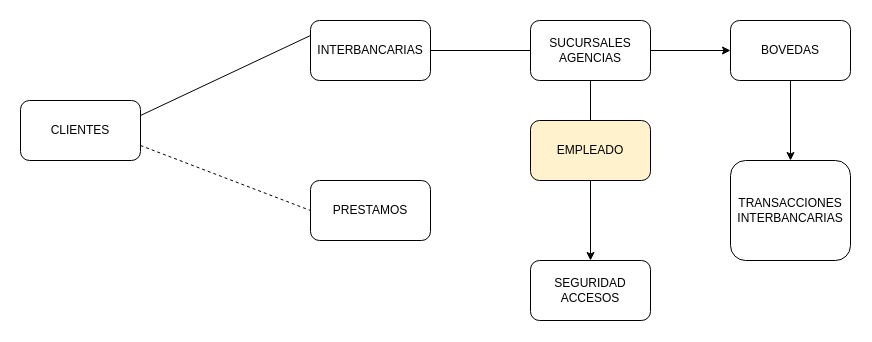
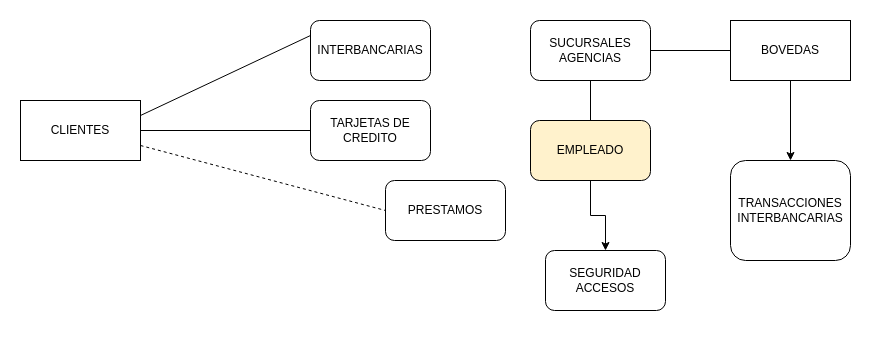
  <mxCell id="0" />
  <mxCell id="1" parent="0" />
  <mxCell id="2" style="rounded=0;orthogonalLoop=1;jettySize=auto;html=1;exitX=1;exitY=0.25;exitDx=0;exitDy=0;entryX=0;entryY=0.25;entryDx=0;entryDy=0;endArrow=none;endFill=0;" parent="1" source="5" target="7" edge="1"><mxGeometry relative="1" as="geometry" /></mxCell>
+ <mxCell id="3" style="edgeStyle=orthogonalEdgeStyle;rounded=0;orthogonalLoop=1;jettySize=auto;html=1;exitX=1;exitY=0.5;exitDx=0;exitDy=0;entryX=0;entryY=0.5;entryDx=0;entryDy=0;endArrow=none;endFill=0;" parent="1" source="5" target="8" edge="1"><mxGeometry relative="1" as="geometry" /></mxCell>
  <mxCell id="4" style="rounded=0;orthogonalLoop=1;jettySize=auto;html=1;exitX=1;exitY=0.75;exitDx=0;exitDy=0;entryX=0;entryY=0.5;entryDx=0;entryDy=0;endArrow=none;endFill=0;dashed=1;" parent="1" source="5" target="9" edge="1"><mxGeometry relative="1" as="geometry" /></mxCell>
- <mxCell id="5" value="CLIENTES" style="rounded=1;whiteSpace=wrap;html=1;" parent="1" vertex="1"><mxGeometry x="20" y="100" width="120" height="60" as="geometry" /></mxCell>
- <mxCell id="6" value="" style="edgeStyle=orthogonalEdgeStyle;rounded=0;orthogonalLoop=1;jettySize=auto;html=1;endArrow=none;endFill=0;" parent="1" source="7" target="12" edge="1"><mxGeometry relative="1" as="geometry" /></mxCell>
+ <mxCell id="5" value="CLIENTES" style="whiteSpace=wrap;html=1;rounded=0;" parent="1" vertex="1"><mxGeometry x="20" y="100" width="120" height="60" as="geometry" /></mxCell>
  <mxCell id="7" value="INTERBANCARIAS" style="rounded=1;whiteSpace=wrap;html=1;" parent="1" vertex="1"><mxGeometry x="310" y="20" width="120" height="60" as="geometry" /></mxCell>
- <mxCell id="9" value="PRESTAMOS" style="rounded=1;whiteSpace=wrap;html=1;" parent="1" vertex="1"><mxGeometry x="310" y="180" width="120" height="60" as="geometry" /></mxCell>
+ <mxCell id="8" value="TARJETAS DE CREDITO" style="rounded=1;whiteSpace=wrap;html=1;" parent="1" vertex="1"><mxGeometry x="310" y="100" width="120" height="60" as="geometry" /></mxCell>
+ <mxCell id="9" value="PRESTAMOS" style="rounded=1;whiteSpace=wrap;html=1;" parent="1" vertex="1"><mxGeometry x="385" y="180" width="120" height="60" as="geometry" /></mxCell>
  <mxCell id="10" value="" style="edgeStyle=orthogonalEdgeStyle;rounded=0;orthogonalLoop=1;jettySize=auto;html=1;endArrow=none;endFill=0;" parent="1" source="12" target="14" edge="1"><mxGeometry relative="1" as="geometry" /></mxCell>
- <mxCell id="11" value="" style="edgeStyle=orthogonalEdgeStyle;rounded=0;orthogonalLoop=1;jettySize=auto;html=1;" edge="1" parent="1" source="12" target="17"><mxGeometry relative="1" as="geometry" /></mxCell>
+ <mxCell id="11" value="" style="edgeStyle=orthogonalEdgeStyle;rounded=0;orthogonalLoop=1;jettySize=auto;html=1;endArrow=none;" edge="1" parent="1" source="12" target="17"><mxGeometry relative="1" as="geometry" /></mxCell>
  <mxCell id="12" value="SUCURSALES AGENCIAS" style="rounded=1;whiteSpace=wrap;html=1;" parent="1" vertex="1"><mxGeometry x="530" y="20" width="120" height="60" as="geometry" /></mxCell>
  <mxCell id="13" value="" style="edgeStyle=orthogonalEdgeStyle;rounded=0;orthogonalLoop=1;jettySize=auto;html=1;" edge="1" parent="1" source="14" target="15"><mxGeometry relative="1" as="geometry" /></mxCell>
  <mxCell id="14" value="EMPLEADO" style="rounded=1;whiteSpace=wrap;html=1;fillColor=#fff2cc;" parent="1" vertex="1"><mxGeometry x="530" y="120" width="120" height="60" as="geometry" /></mxCell>
- <mxCell id="15" value="SEGURIDAD ACCESOS" style="rounded=1;whiteSpace=wrap;html=1;" vertex="1" parent="1"><mxGeometry x="530" y="260" width="120" height="60" as="geometry" /></mxCell>
+ <mxCell id="15" value="SEGURIDAD ACCESOS" style="rounded=1;whiteSpace=wrap;html=1;" vertex="1" parent="1"><mxGeometry x="545" y="250" width="120" height="60" as="geometry" /></mxCell>
  <mxCell id="16" value="" style="edgeStyle=orthogonalEdgeStyle;rounded=0;orthogonalLoop=1;jettySize=auto;html=1;" edge="1" parent="1" source="17" target="18"><mxGeometry relative="1" as="geometry" /></mxCell>
- <mxCell id="17" value="BOVEDAS" style="rounded=1;whiteSpace=wrap;html=1;" vertex="1" parent="1"><mxGeometry x="730" y="20" width="120" height="60" as="geometry" /></mxCell>
+ <mxCell id="17" value="BOVEDAS" style="whiteSpace=wrap;html=1;rounded=0;" vertex="1" parent="1"><mxGeometry x="730" y="20" width="120" height="60" as="geometry" /></mxCell>
  <mxCell id="18" value="TRANSACCIONES INTERBANCARIAS" style="rounded=1;whiteSpace=wrap;html=1;" vertex="1" parent="1"><mxGeometry x="730" y="160" width="120" height="100" as="geometry" /></mxCell>
